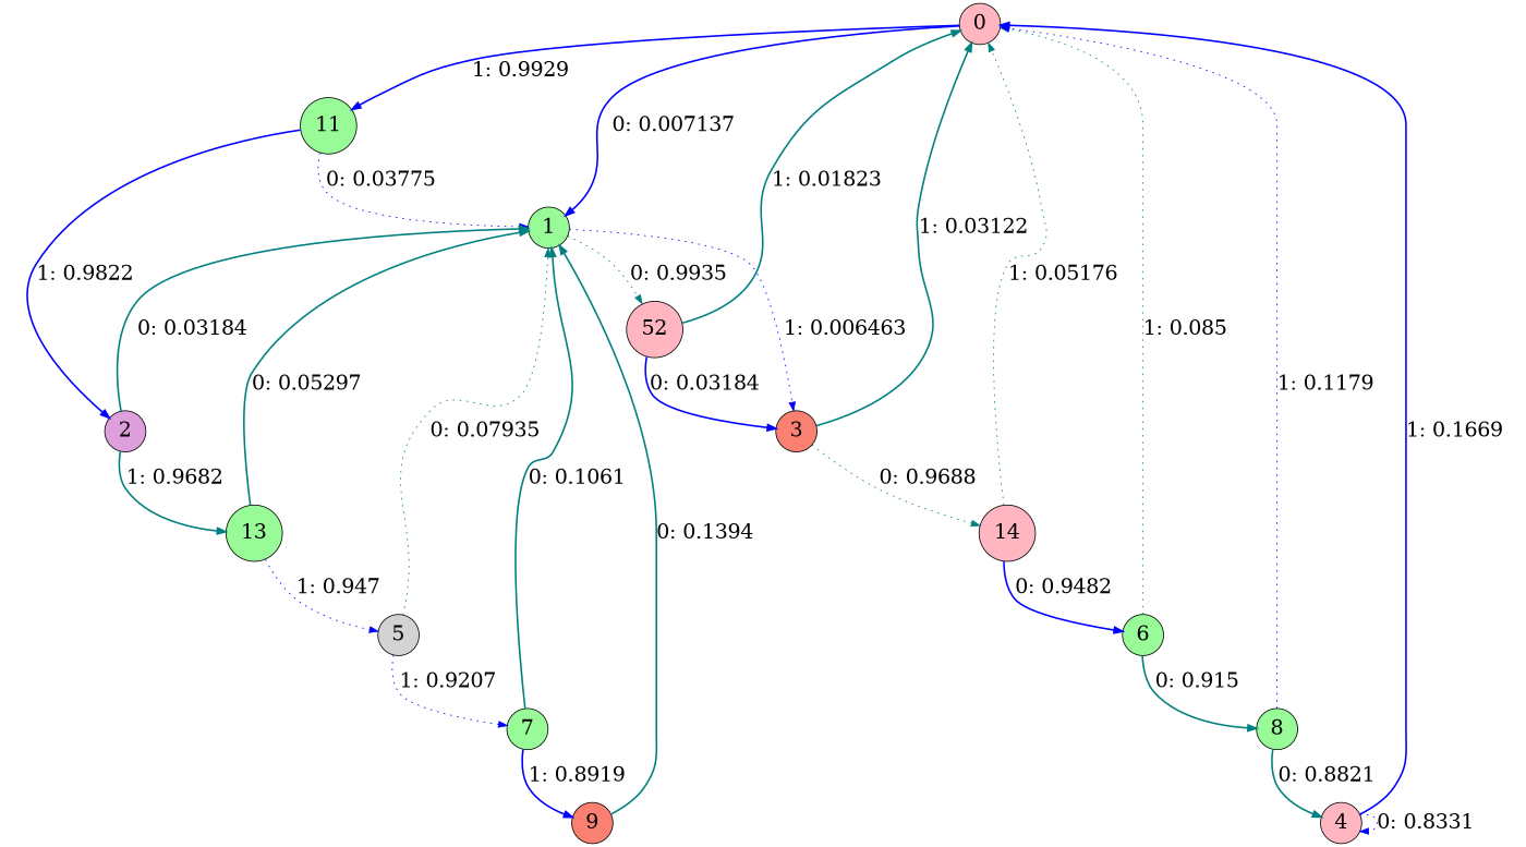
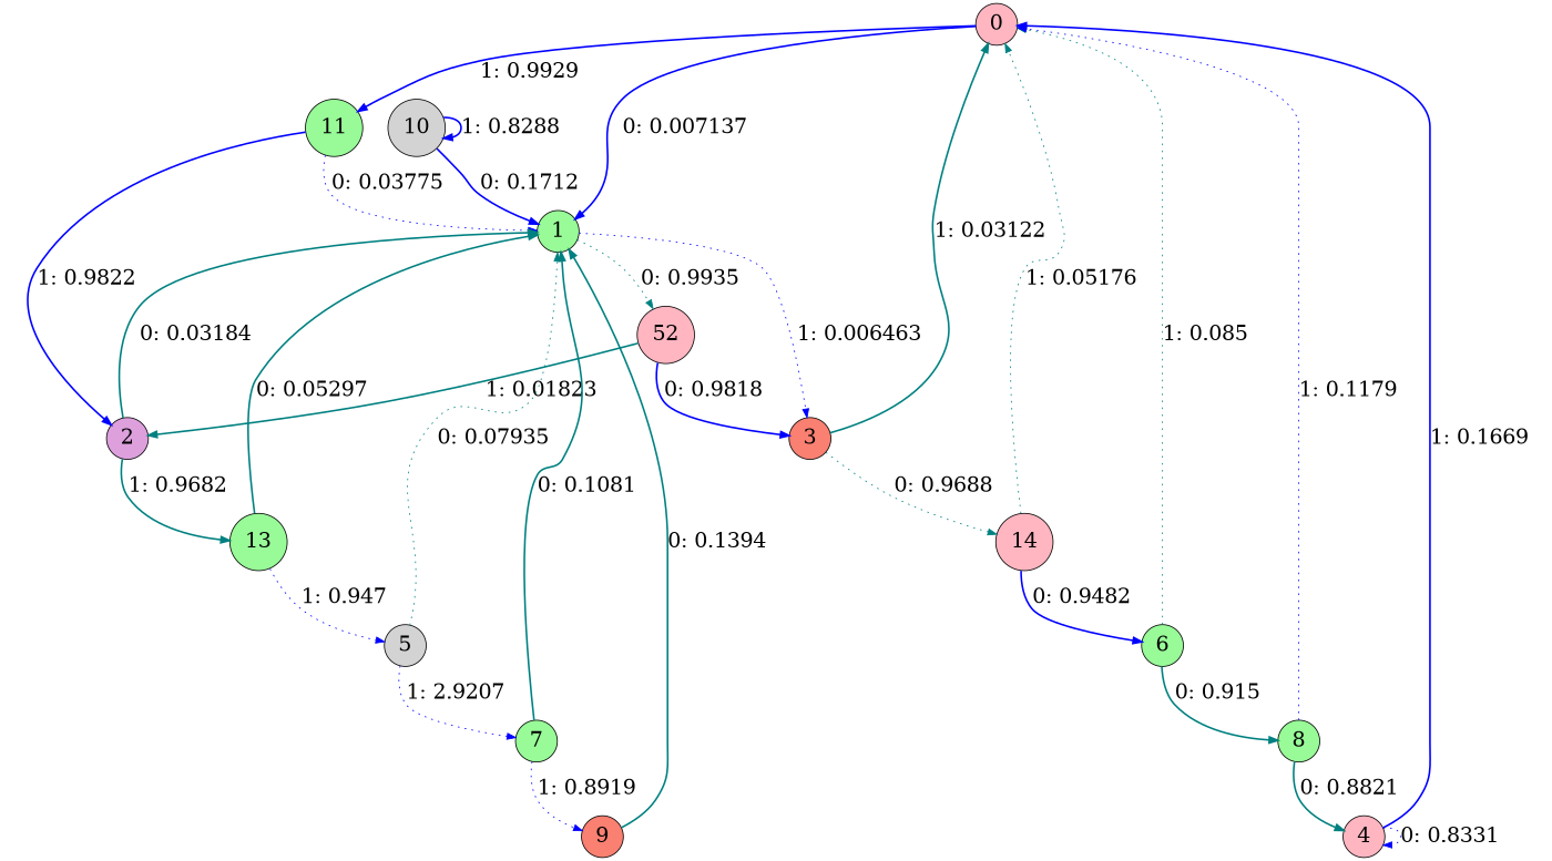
  digraph {
    node [fillcolor=palegreen fontsize=24 shape=circle style=filled]
    edge [color=blue fontsize=24 style=bold]
    0 [fillcolor=lightpink]
    1
    11
    n4 [fillcolor=lightpink label=52]
    3 [fillcolor=salmon]
    2 [fillcolor=plum]
    13
    14 [fillcolor=lightpink]
    5 [fillcolor=lightgrey]
    7
    6
    8
    4 [fillcolor=lightpink]
    9 [fillcolor=salmon]
+   10 [fillcolor=lightgrey]
    0 -> 1 [label="0: 0.007137  "]
    0 -> 11 [label="1: 0.9929   "]
    1 -> n4 [color=teal label="0: 0.9935   " style=dotted]
    1 -> 3 [label="1: 0.006463  " style=dotted]
    11 -> 1 [label="0: 0.03775  " style=dotted]
    11 -> 2 [label="1: 0.9822   "]
-   n4 -> 0 [color=teal label="1: 0.01823  "]
-   n4 -> 3 [label="0: 0.03184  "]
+   n4 -> 2 [color=teal label="1: 0.01823  "]
+   n4 -> 3 [label="0: 0.9818   "]
    3 -> 0 [color=teal label="1: 0.03122  "]
    3 -> 14 [color=teal label="0: 0.9688   " style=dotted]
    2 -> 1 [color=teal label="0: 0.03184  "]
    2 -> 13 [color=teal label="1: 0.9682   "]
    13 -> 1 [color=teal label="0: 0.05297  "]
    13 -> 5 [label="1: 0.947    " style=dotted]
    14 -> 0 [color=teal label="1: 0.05176  " style=dotted]
    14 -> 6 [label="0: 0.9482   "]
    5 -> 1 [color=teal label="0: 0.07935  " style=dotted]
-   5 -> 7 [label="1: 0.9207   " style=dotted]
-   7 -> 1 [color=teal label="0: 0.1061   "]
-   7 -> 9 [label="1: 0.8919   "]
+   5 -> 7 [label="1: 2.9207   " style=dotted]
+   7 -> 1 [color=teal label="0: 0.1081   "]
+   7 -> 9 [label="1: 0.8919   " style=dotted]
    6 -> 0 [color=teal label="1: 0.085    " style=dotted]
    6 -> 8 [color=teal label="0: 0.915    "]
    8 -> 0 [label="1: 0.1179   " style=dotted]
    8 -> 4 [color=teal label="0: 0.8821   "]
    4 -> 0 [label="1: 0.1669   "]
    4 -> 4 [label="0: 0.8331   " style=dotted]
    9 -> 1 [color=teal label="0: 0.1394   "]
+   10 -> 1 [label="0: 0.1712   "]
+   10 -> 10 [label="1: 0.8288   "]
  }
